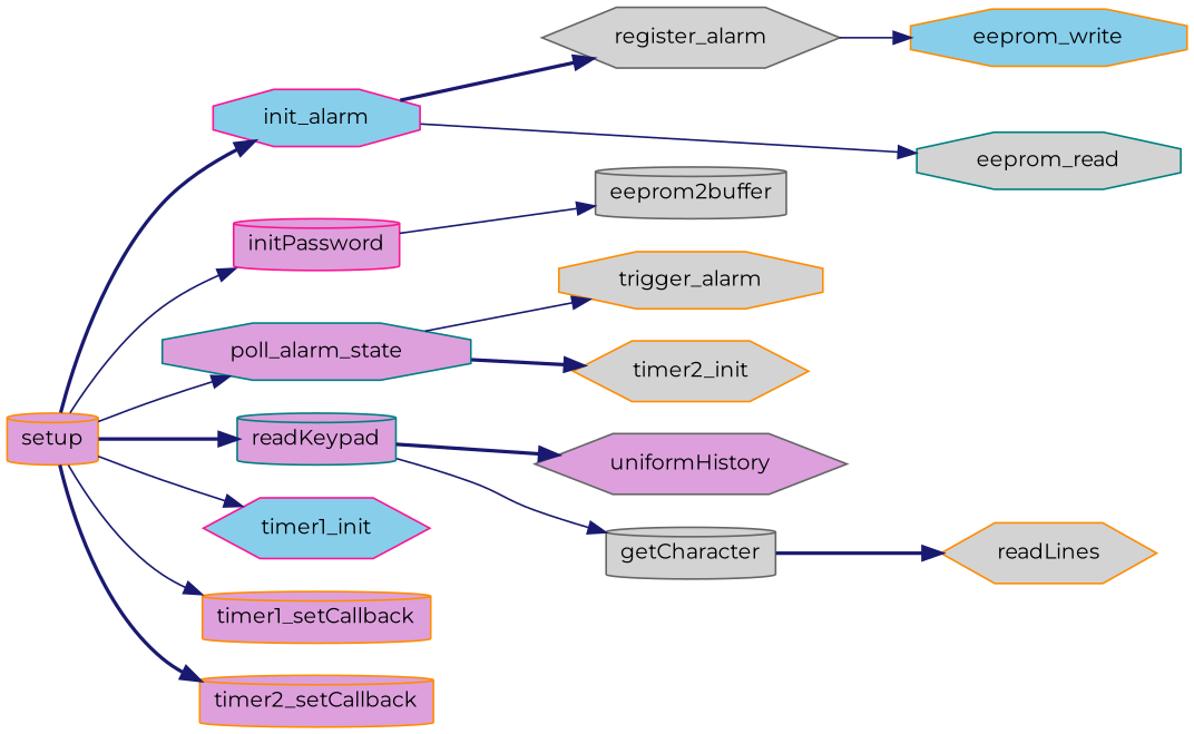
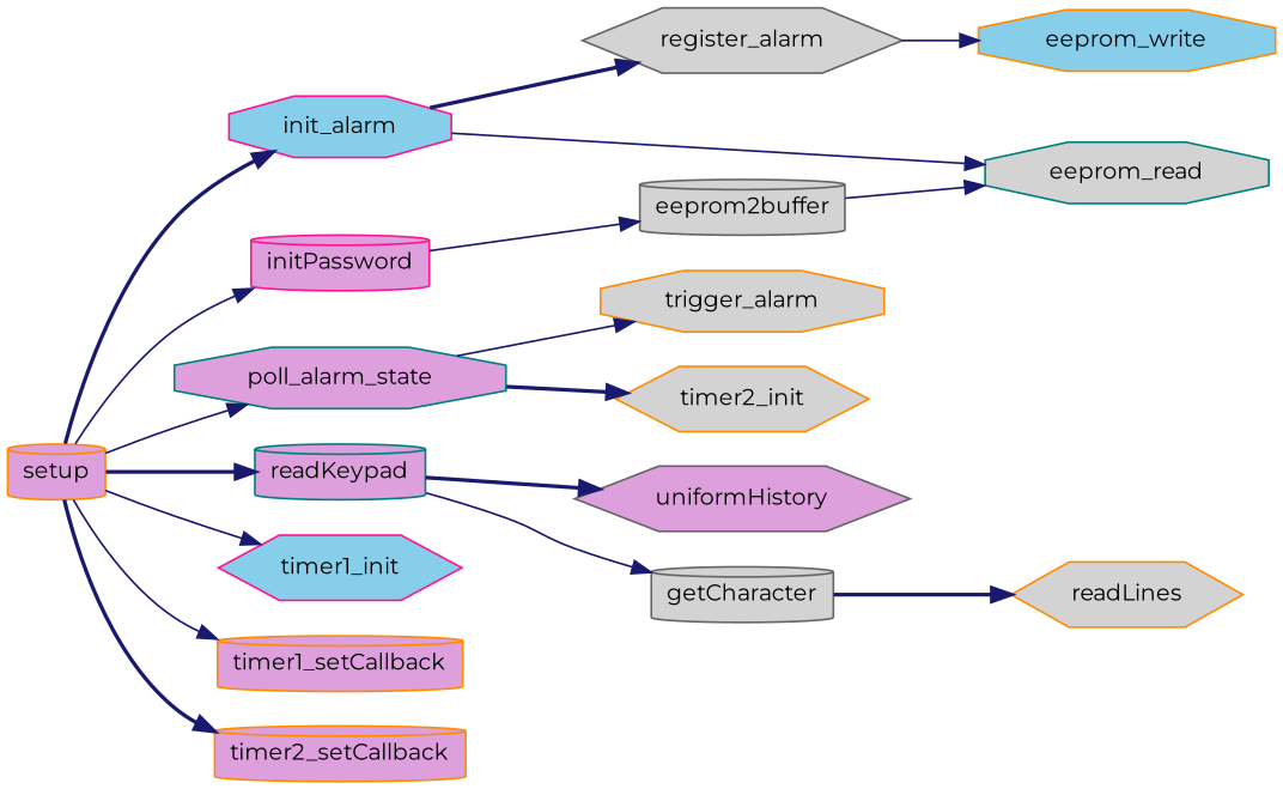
  digraph {
    fontname=Montserrat
    rankdir=LR
    node [color=darkorange fillcolor=plum fontname=Montserrat fontsize=12 shape=cylinder style=filled]
    edge [color=midnightblue fontname=Montserrat fontsize=12 labelfontname=Unifont labelfontsize=12 style=solid]
    n1 [fontcolor=black height=0.2 label=setup width=0.4]
    n2 [color=deeppink fillcolor=skyblue height=0.2 label=init_alarm shape=octagon width=0.4]
    n3 [color=deeppink height=0.2 label=initPassword width=0.4]
    n4 [color=teal height=0.2 label=poll_alarm_state shape=octagon width=0.4]
    n5 [color=teal height=0.2 label=readKeypad width=0.4]
    n6 [color=deeppink fillcolor=skyblue height=0.2 label=timer1_init shape=hexagon width=0.4]
    n7 [height=0.2 label=timer1_setCallback width=0.4]
    n8 [height=0.2 label=timer2_setCallback width=0.4]
    n9 [color=teal fillcolor=lightgrey height=0.2 label=eeprom_read shape=octagon width=0.4]
    n10 [color=gray40 fillcolor=lightgrey height=0.2 label=register_alarm shape=hexagon width=0.4]
    n11 [color=gray40 fillcolor=lightgrey height=0.2 label=eeprom2buffer width=0.4]
    n12 [fillcolor=lightgrey height=0.2 label=timer2_init shape=hexagon width=0.4]
    n13 [fillcolor=lightgrey height=0.2 label=trigger_alarm shape=octagon width=0.4]
    n14 [color=gray40 fillcolor=lightgrey height=0.2 label=getCharacter width=0.4]
    n15 [color=gray40 height=0.2 label=uniformHistory shape=hexagon width=0.4]
    n16 [fillcolor=skyblue height=0.2 label=eeprom_write shape=octagon width=0.4]
    n17 [fillcolor=lightgrey height=0.2 label=readLines shape=hexagon width=0.4]
    n1 -> n2 [style=bold]
    n1 -> n3
    n1 -> n4
    n1 -> n5 [style=bold]
    n1 -> n6
    n1 -> n7
    n1 -> n8 [style=bold]
    n2 -> n9
    n2 -> n10 [style=bold]
    n3 -> n11
    n4 -> n12 [style=bold]
    n4 -> n13
    n5 -> n14
    n5 -> n15 [style=bold]
    n10 -> n16
+   n11 -> n9
    n14 -> n17 [style=bold]
  }
